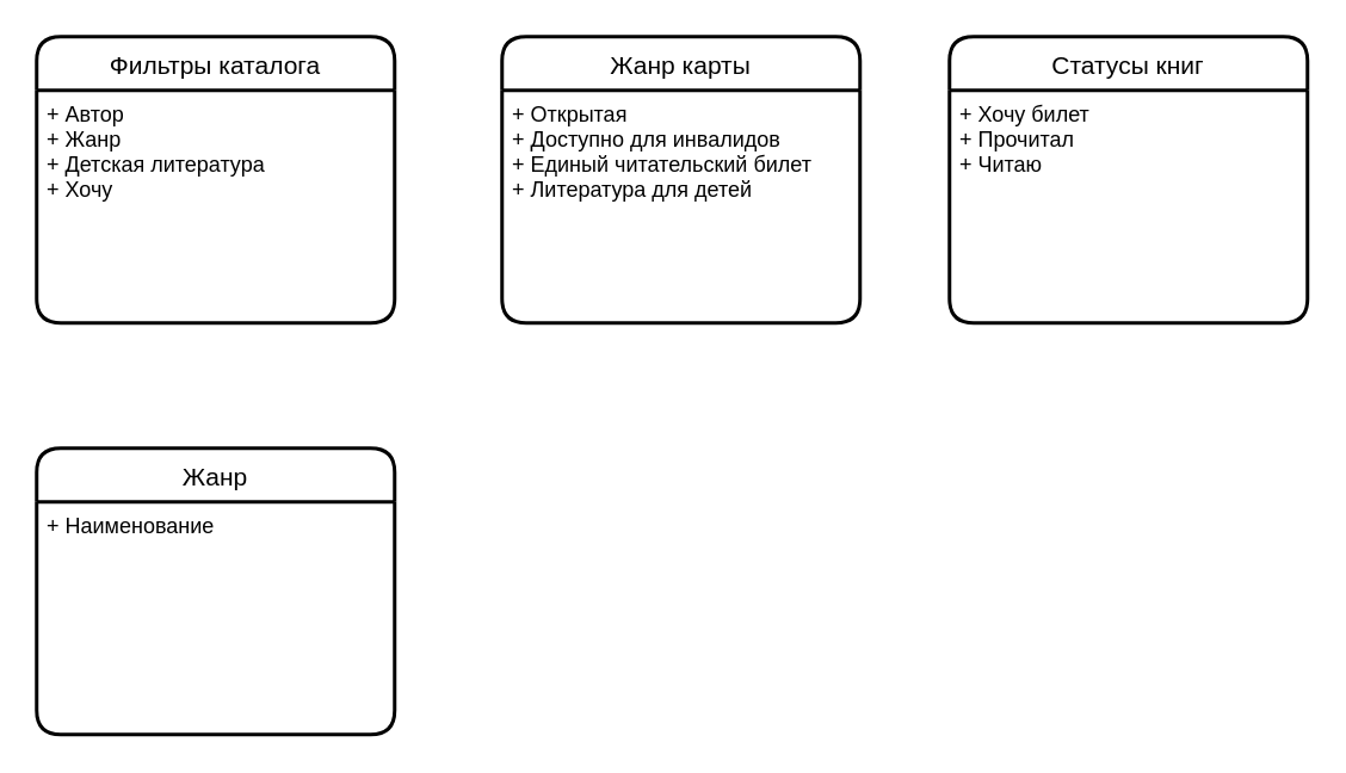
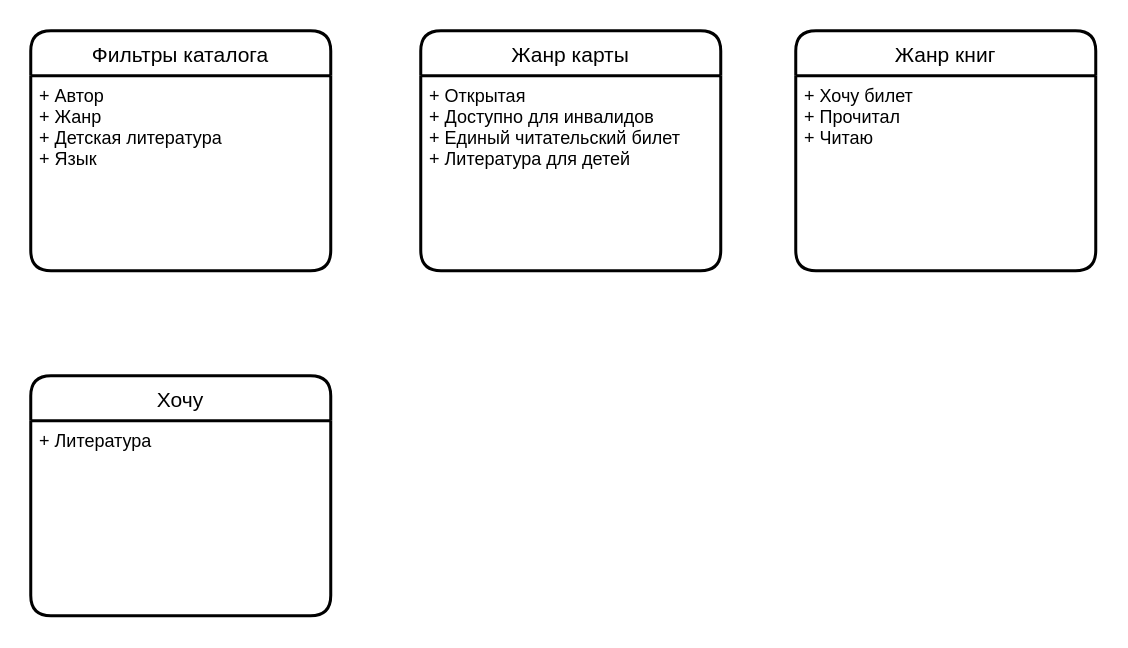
  <mxCell id="0" />
  <mxCell id="1" parent="0" />
- <mxCell id="2" value="Статусы книг" style="swimlane;childLayout=stackLayout;horizontal=1;startSize=30;horizontalStack=0;rounded=1;fontSize=14;fontStyle=0;strokeWidth=2;resizeParent=0;resizeLast=1;shadow=0;dashed=0;align=center;" vertex="1" parent="1"><mxGeometry x="530" y="20" width="200" height="160" as="geometry" /></mxCell>
+ <mxCell id="2" value="Жанр книг" style="swimlane;childLayout=stackLayout;horizontal=1;startSize=30;horizontalStack=0;rounded=1;fontSize=14;fontStyle=0;strokeWidth=2;resizeParent=0;resizeLast=1;shadow=0;dashed=0;align=center;" vertex="1" parent="1"><mxGeometry x="530" y="20" width="200" height="160" as="geometry" /></mxCell>
  <mxCell id="3" value="+ Хочу билет&#10;+ Прочитал&#10;+ Читаю" style="align=left;strokeColor=none;fillColor=none;spacingLeft=4;fontSize=12;verticalAlign=top;resizable=0;rotatable=0;part=1;" vertex="1" parent="2"><mxGeometry y="30" width="200" height="130" as="geometry" /></mxCell>
  <mxCell id="4" value="Жанр карты" style="swimlane;childLayout=stackLayout;horizontal=1;startSize=30;horizontalStack=0;rounded=1;fontSize=14;fontStyle=0;strokeWidth=2;resizeParent=0;resizeLast=1;shadow=0;dashed=0;align=center;" vertex="1" parent="1"><mxGeometry x="280" y="20" width="200" height="160" as="geometry" /></mxCell>
  <mxCell id="5" value="+ Открытая&#10;+ Доступно для инвалидов&#10;+ Единый читательский билет&#10;+ Литература для детей" style="align=left;strokeColor=none;fillColor=none;spacingLeft=4;fontSize=12;verticalAlign=top;resizable=0;rotatable=0;part=1;" vertex="1" parent="4"><mxGeometry y="30" width="200" height="130" as="geometry" /></mxCell>
  <mxCell id="6" value="Фильтры каталога" style="swimlane;childLayout=stackLayout;horizontal=1;startSize=30;horizontalStack=0;rounded=1;fontSize=14;fontStyle=0;strokeWidth=2;resizeParent=0;resizeLast=1;shadow=0;dashed=0;align=center;" vertex="1" parent="1"><mxGeometry x="20" y="20" width="200" height="160" as="geometry" /></mxCell>
- <mxCell id="7" value="+ Автор&#10;+ Жанр&#10;+ Детская литература&#10;+ Хочу" style="align=left;strokeColor=none;fillColor=none;spacingLeft=4;fontSize=12;verticalAlign=top;resizable=0;rotatable=0;part=1;" vertex="1" parent="6"><mxGeometry y="30" width="200" height="130" as="geometry" /></mxCell>
- <mxCell id="8" value="Жанр" style="swimlane;childLayout=stackLayout;horizontal=1;startSize=30;horizontalStack=0;rounded=1;fontSize=14;fontStyle=0;strokeWidth=2;resizeParent=0;resizeLast=1;shadow=0;dashed=0;align=center;" vertex="1" parent="1"><mxGeometry x="20" y="250" width="200" height="160" as="geometry" /></mxCell>
- <mxCell id="9" value="+ Наименование" style="align=left;strokeColor=none;fillColor=none;spacingLeft=4;fontSize=12;verticalAlign=top;resizable=0;rotatable=0;part=1;" vertex="1" parent="8"><mxGeometry y="30" width="200" height="130" as="geometry" /></mxCell>
+ <mxCell id="7" value="+ Автор&#10;+ Жанр&#10;+ Детская литература&#10;+ Язык" style="align=left;strokeColor=none;fillColor=none;spacingLeft=4;fontSize=12;verticalAlign=top;resizable=0;rotatable=0;part=1;" vertex="1" parent="6"><mxGeometry y="30" width="200" height="130" as="geometry" /></mxCell>
+ <mxCell id="8" value="Хочу" style="swimlane;childLayout=stackLayout;horizontal=1;startSize=30;horizontalStack=0;rounded=1;fontSize=14;fontStyle=0;strokeWidth=2;resizeParent=0;resizeLast=1;shadow=0;dashed=0;align=center;" vertex="1" parent="1"><mxGeometry x="20" y="250" width="200" height="160" as="geometry" /></mxCell>
+ <mxCell id="9" value="+ Литература" style="align=left;strokeColor=none;fillColor=none;spacingLeft=4;fontSize=12;verticalAlign=top;resizable=0;rotatable=0;part=1;" vertex="1" parent="8"><mxGeometry y="30" width="200" height="130" as="geometry" /></mxCell>
